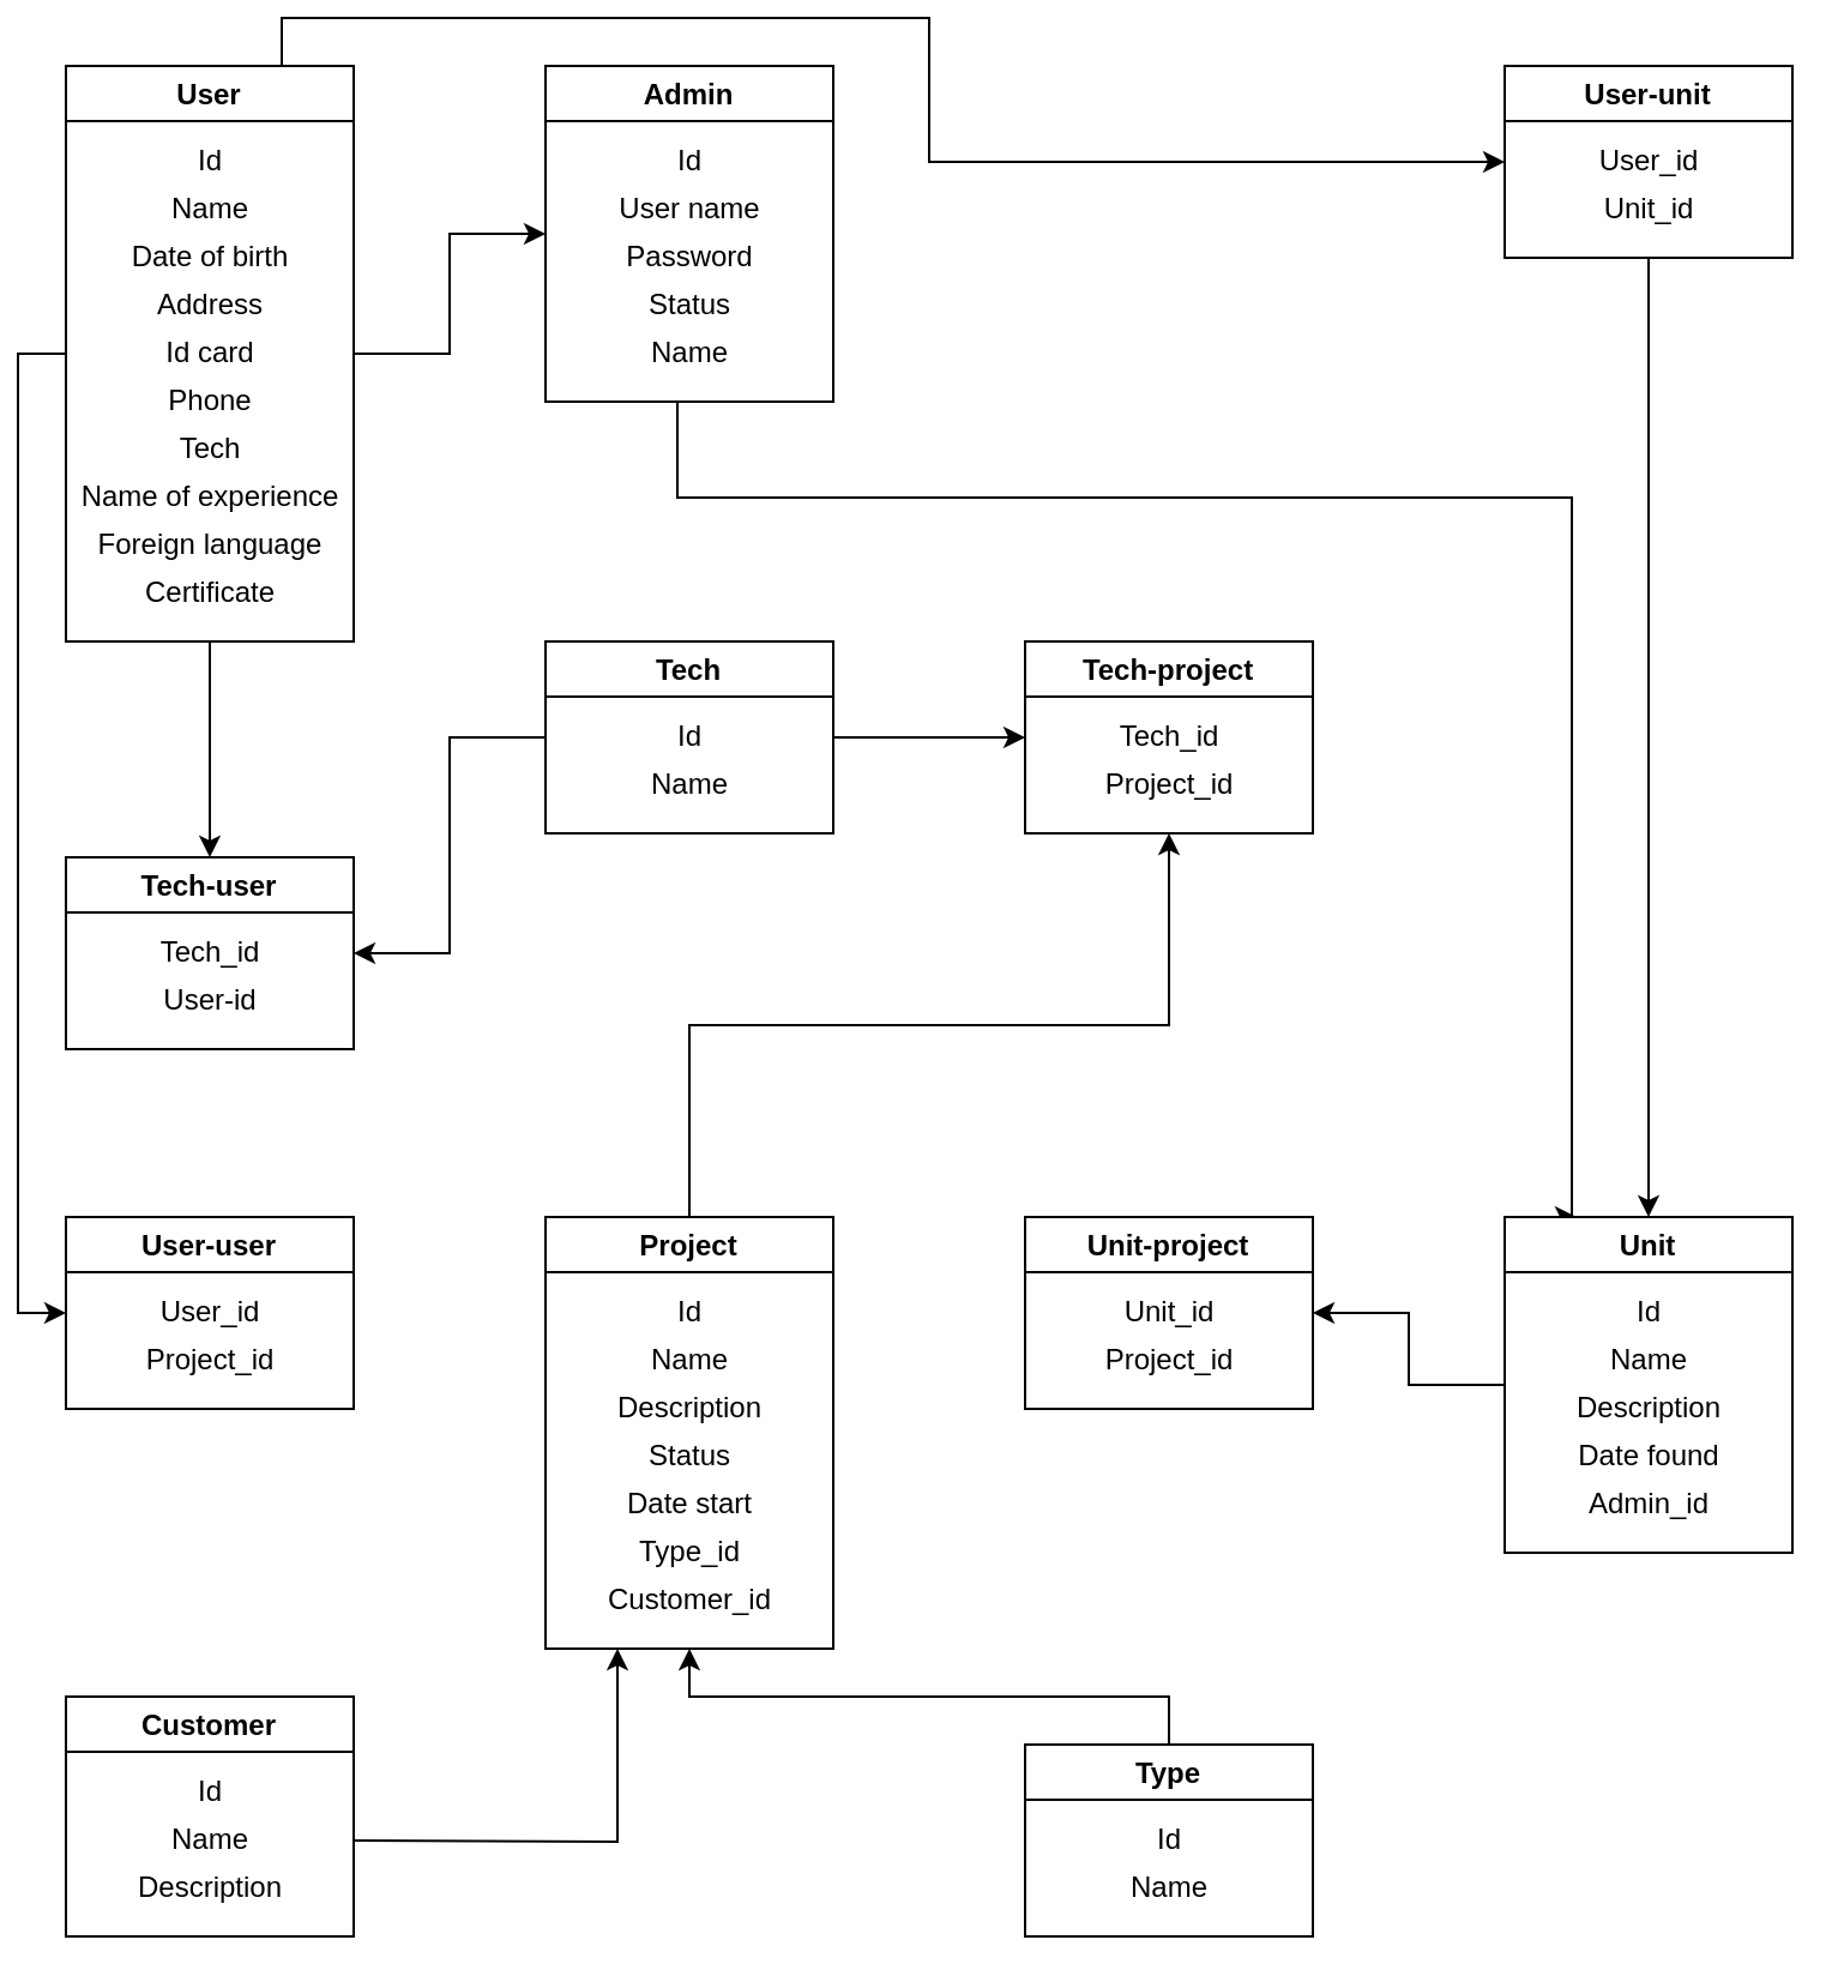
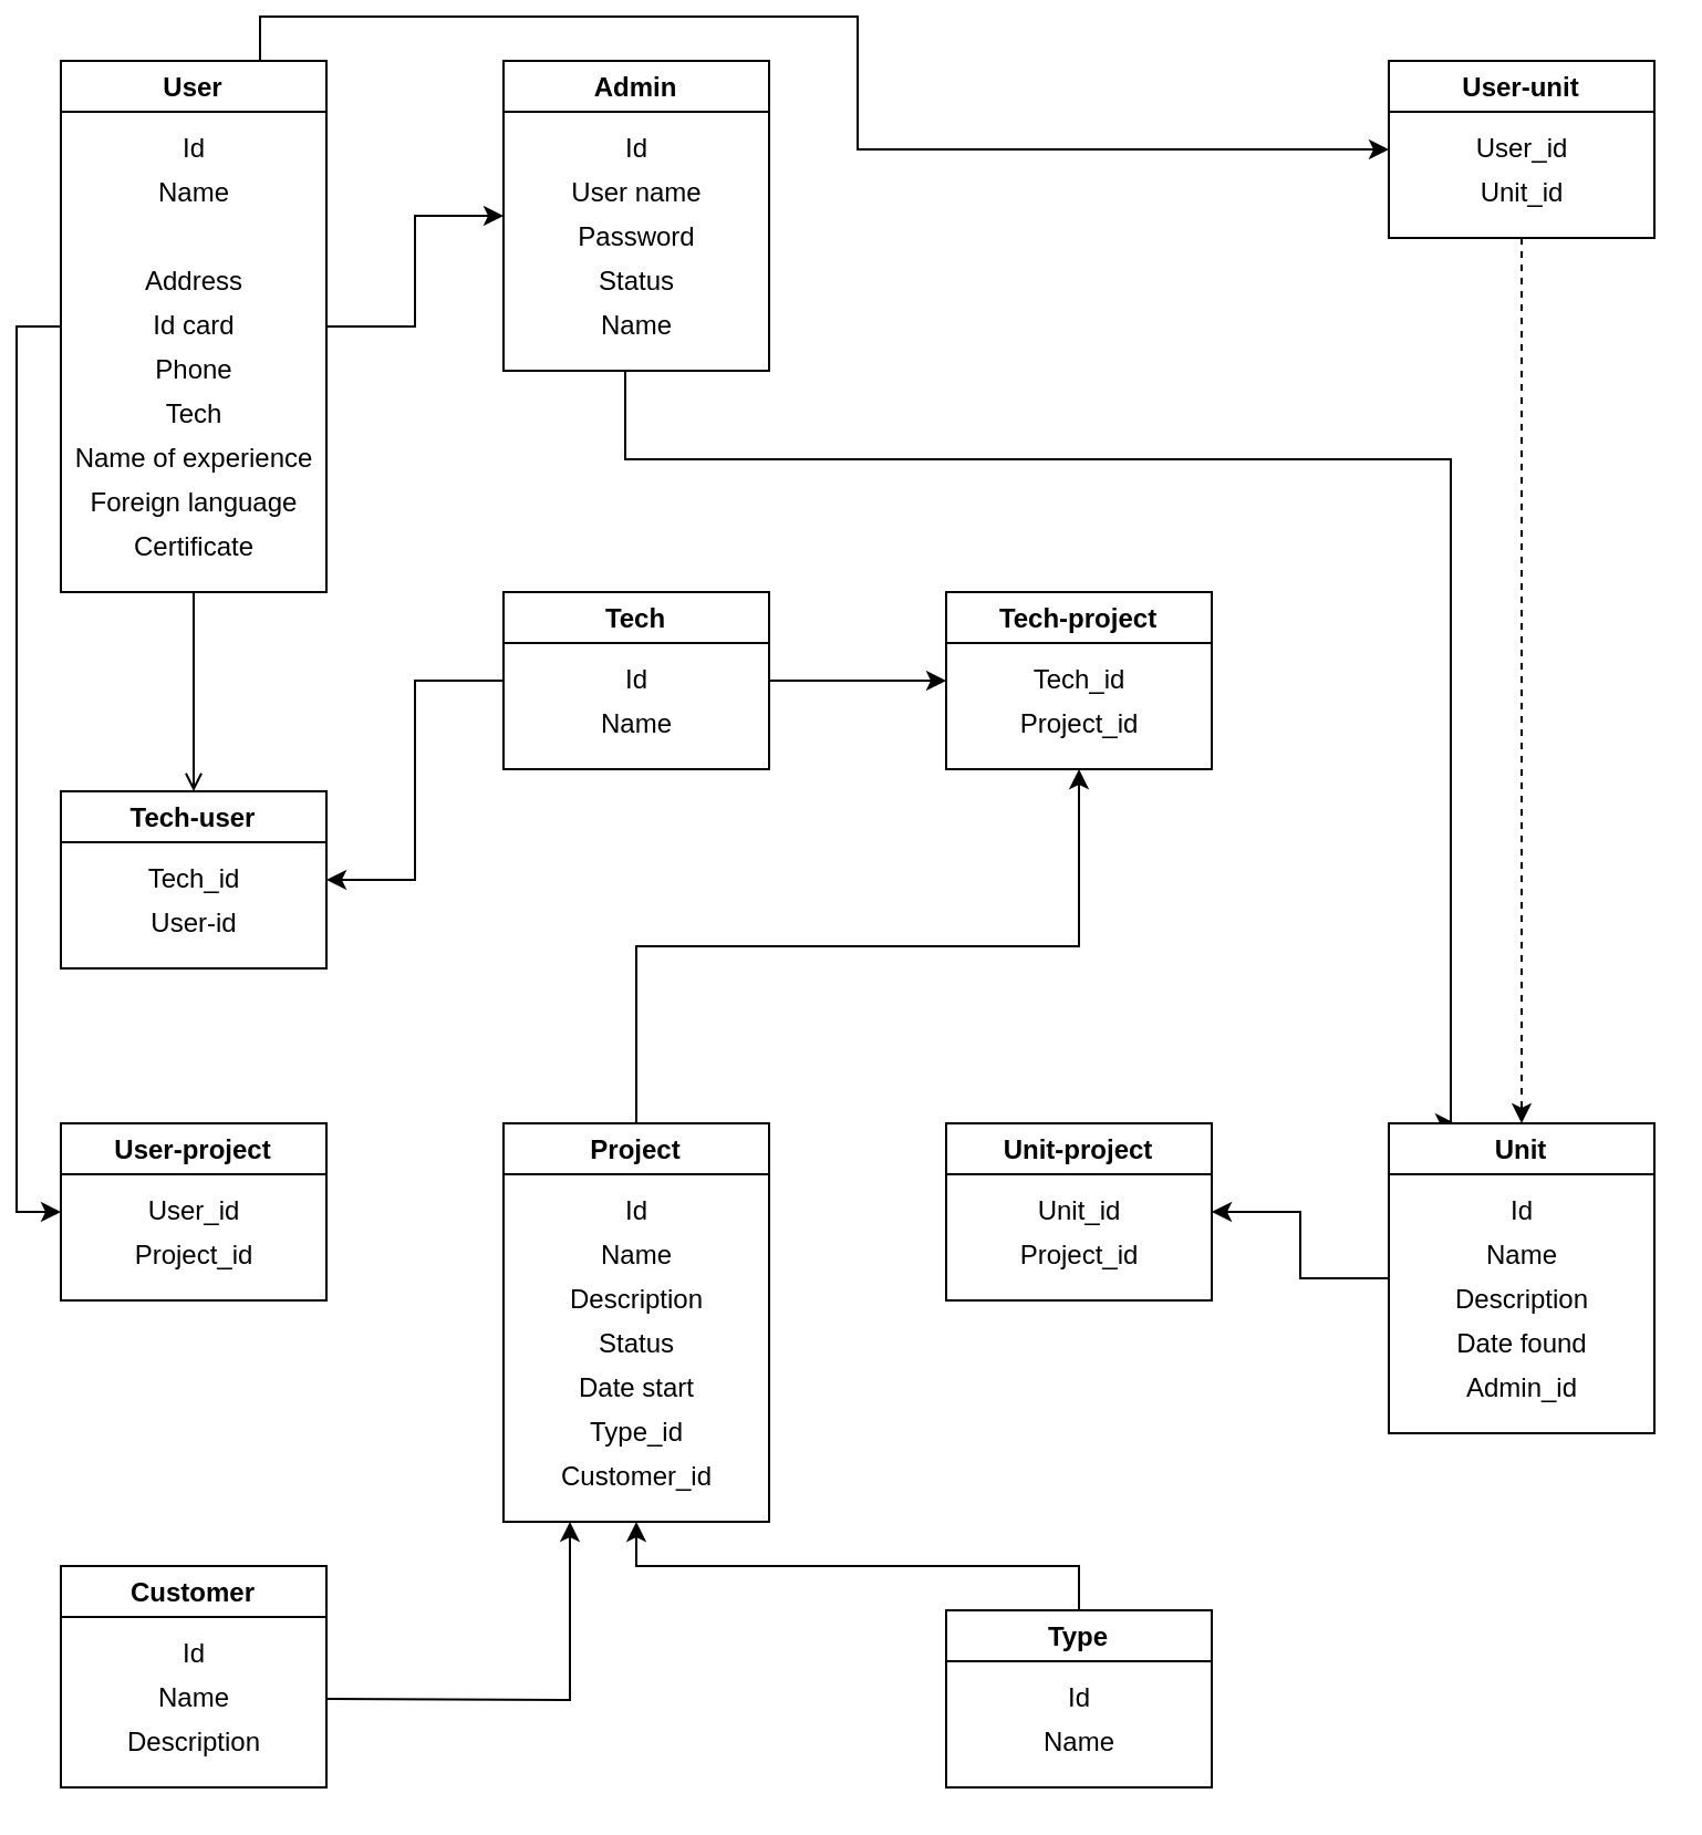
  <mxCell id="0" />
  <mxCell id="1" parent="0" />
  <mxCell id="2" style="edgeStyle=orthogonalEdgeStyle;rounded=0;orthogonalLoop=1;jettySize=auto;html=1;exitX=0.75;exitY=0;exitDx=0;exitDy=0;" edge="1" parent="1" source="6" target="67"><mxGeometry relative="1" as="geometry" /></mxCell>
  <mxCell id="3" style="edgeStyle=orthogonalEdgeStyle;rounded=0;orthogonalLoop=1;jettySize=auto;html=1;exitX=1;exitY=0.5;exitDx=0;exitDy=0;entryX=0;entryY=0.5;entryDx=0;entryDy=0;" edge="1" parent="1" source="6" target="18"><mxGeometry relative="1" as="geometry" /></mxCell>
- <mxCell id="4" style="edgeStyle=orthogonalEdgeStyle;rounded=0;orthogonalLoop=1;jettySize=auto;html=1;exitX=0.5;exitY=1;exitDx=0;exitDy=0;" edge="1" parent="1" source="6" target="29"><mxGeometry relative="1" as="geometry" /></mxCell>
+ <mxCell id="4" style="edgeStyle=orthogonalEdgeStyle;rounded=0;orthogonalLoop=1;jettySize=auto;html=1;exitX=0.5;exitY=1;exitDx=0;exitDy=0;endArrow=open;" edge="1" parent="1" source="6" target="29"><mxGeometry relative="1" as="geometry" /></mxCell>
  <mxCell id="5" style="edgeStyle=orthogonalEdgeStyle;rounded=0;orthogonalLoop=1;jettySize=auto;html=1;exitX=0;exitY=0.5;exitDx=0;exitDy=0;entryX=0;entryY=0.5;entryDx=0;entryDy=0;" edge="1" parent="1" source="6" target="44"><mxGeometry relative="1" as="geometry" /></mxCell>
  <mxCell id="6" value="User" style="swimlane;" vertex="1" parent="1"><mxGeometry x="20" y="20" width="120" height="240" as="geometry" /></mxCell>
  <mxCell id="7" value="Id" style="text;html=1;align=center;verticalAlign=middle;resizable=0;points=[];autosize=1;strokeColor=none;" vertex="1" parent="6"><mxGeometry x="45" y="30" width="30" height="20" as="geometry" /></mxCell>
  <mxCell id="8" value="Name" style="text;html=1;align=center;verticalAlign=middle;resizable=0;points=[];autosize=1;strokeColor=none;" vertex="1" parent="6"><mxGeometry x="35" y="50" width="50" height="20" as="geometry" /></mxCell>
- <mxCell id="9" value="Date of birth" style="text;html=1;align=center;verticalAlign=middle;resizable=0;points=[];autosize=1;strokeColor=none;" vertex="1" parent="6"><mxGeometry x="20" y="70" width="80" height="20" as="geometry" /></mxCell>
  <mxCell id="10" value="Address" style="text;html=1;align=center;verticalAlign=middle;resizable=0;points=[];autosize=1;strokeColor=none;" vertex="1" parent="6"><mxGeometry x="30" y="90" width="60" height="20" as="geometry" /></mxCell>
  <mxCell id="11" value="Id card" style="text;html=1;align=center;verticalAlign=middle;resizable=0;points=[];autosize=1;strokeColor=none;" vertex="1" parent="6"><mxGeometry x="35" y="110" width="50" height="20" as="geometry" /></mxCell>
  <mxCell id="12" value="Phone" style="text;html=1;align=center;verticalAlign=middle;resizable=0;points=[];autosize=1;strokeColor=none;" vertex="1" parent="6"><mxGeometry x="35" y="130" width="50" height="20" as="geometry" /></mxCell>
  <mxCell id="13" value="Tech" style="text;html=1;align=center;verticalAlign=middle;resizable=0;points=[];autosize=1;strokeColor=none;" vertex="1" parent="6"><mxGeometry x="40" y="150" width="40" height="20" as="geometry" /></mxCell>
  <mxCell id="14" value="Name of&amp;nbsp;experience" style="text;html=1;align=center;verticalAlign=middle;resizable=0;points=[];autosize=1;strokeColor=none;" vertex="1" parent="6"><mxGeometry y="170" width="120" height="20" as="geometry" /></mxCell>
  <mxCell id="15" value="Foreign language" style="text;html=1;align=center;verticalAlign=middle;resizable=0;points=[];autosize=1;strokeColor=none;" vertex="1" parent="6"><mxGeometry x="5" y="190" width="110" height="20" as="geometry" /></mxCell>
  <mxCell id="16" value="Certificate" style="text;html=1;align=center;verticalAlign=middle;resizable=0;points=[];autosize=1;strokeColor=none;" vertex="1" parent="6"><mxGeometry x="25" y="210" width="70" height="20" as="geometry" /></mxCell>
  <mxCell id="17" style="edgeStyle=orthogonalEdgeStyle;rounded=0;orthogonalLoop=1;jettySize=auto;html=1;entryX=0.25;entryY=0;entryDx=0;entryDy=0;" edge="1" parent="1" source="18" target="60"><mxGeometry relative="1" as="geometry"><Array as="points"><mxPoint x="275" y="200" /><mxPoint x="648" y="200" /></Array></mxGeometry></mxCell>
  <mxCell id="18" value="Admin" style="swimlane;" vertex="1" parent="1"><mxGeometry x="220" y="20" width="120" height="140" as="geometry" /></mxCell>
  <mxCell id="19" value="User name" style="text;html=1;align=center;verticalAlign=middle;resizable=0;points=[];autosize=1;strokeColor=none;" vertex="1" parent="18"><mxGeometry x="25" y="50" width="70" height="20" as="geometry" /></mxCell>
  <mxCell id="20" value="Id" style="text;html=1;align=center;verticalAlign=middle;resizable=0;points=[];autosize=1;strokeColor=none;" vertex="1" parent="18"><mxGeometry x="45" y="30" width="30" height="20" as="geometry" /></mxCell>
  <mxCell id="21" value="Status" style="text;html=1;align=center;verticalAlign=middle;resizable=0;points=[];autosize=1;strokeColor=none;" vertex="1" parent="18"><mxGeometry x="35" y="90" width="50" height="20" as="geometry" /></mxCell>
  <mxCell id="22" value="Name&lt;br&gt;" style="text;html=1;align=center;verticalAlign=middle;resizable=0;points=[];autosize=1;strokeColor=none;" vertex="1" parent="18"><mxGeometry x="35" y="110" width="50" height="20" as="geometry" /></mxCell>
  <mxCell id="23" value="Password" style="text;html=1;align=center;verticalAlign=middle;resizable=0;points=[];autosize=1;strokeColor=none;" vertex="1" parent="18"><mxGeometry x="25" y="70" width="70" height="20" as="geometry" /></mxCell>
  <mxCell id="24" style="edgeStyle=orthogonalEdgeStyle;rounded=0;orthogonalLoop=1;jettySize=auto;html=1;exitX=0;exitY=0.5;exitDx=0;exitDy=0;entryX=1;entryY=0.5;entryDx=0;entryDy=0;" edge="1" parent="1" source="26" target="29"><mxGeometry relative="1" as="geometry" /></mxCell>
  <mxCell id="25" style="edgeStyle=orthogonalEdgeStyle;rounded=0;orthogonalLoop=1;jettySize=auto;html=1;exitX=1;exitY=0.5;exitDx=0;exitDy=0;entryX=0;entryY=0.5;entryDx=0;entryDy=0;" edge="1" parent="1" source="26" target="32"><mxGeometry relative="1" as="geometry" /></mxCell>
  <mxCell id="26" value="Tech" style="swimlane;" vertex="1" parent="1"><mxGeometry x="220" y="260" width="120" height="80" as="geometry" /></mxCell>
  <mxCell id="27" value="Id" style="text;html=1;align=center;verticalAlign=middle;resizable=0;points=[];autosize=1;strokeColor=none;" vertex="1" parent="26"><mxGeometry x="45" y="30" width="30" height="20" as="geometry" /></mxCell>
  <mxCell id="28" value="Name" style="text;html=1;align=center;verticalAlign=middle;resizable=0;points=[];autosize=1;strokeColor=none;" vertex="1" parent="26"><mxGeometry x="35" y="50" width="50" height="20" as="geometry" /></mxCell>
  <mxCell id="29" value="Tech-user" style="swimlane;startSize=23;" vertex="1" parent="1"><mxGeometry x="20" y="350" width="120" height="80" as="geometry" /></mxCell>
  <mxCell id="30" value="Tech_id" style="text;html=1;align=center;verticalAlign=middle;resizable=0;points=[];autosize=1;strokeColor=none;" vertex="1" parent="29"><mxGeometry x="30" y="30" width="60" height="20" as="geometry" /></mxCell>
  <mxCell id="31" value="User-id" style="text;html=1;align=center;verticalAlign=middle;resizable=0;points=[];autosize=1;strokeColor=none;" vertex="1" parent="29"><mxGeometry x="35" y="50" width="50" height="20" as="geometry" /></mxCell>
  <mxCell id="32" value="Tech-project" style="swimlane;" vertex="1" parent="1"><mxGeometry x="420" y="260" width="120" height="80" as="geometry" /></mxCell>
  <mxCell id="33" value="Tech_id" style="text;html=1;align=center;verticalAlign=middle;resizable=0;points=[];autosize=1;strokeColor=none;" vertex="1" parent="32"><mxGeometry x="30" y="30" width="60" height="20" as="geometry" /></mxCell>
  <mxCell id="34" value="Project_id" style="text;html=1;align=center;verticalAlign=middle;resizable=0;points=[];autosize=1;strokeColor=none;" vertex="1" parent="32"><mxGeometry x="25" y="50" width="70" height="20" as="geometry" /></mxCell>
  <mxCell id="35" style="edgeStyle=orthogonalEdgeStyle;rounded=0;orthogonalLoop=1;jettySize=auto;html=1;exitX=0.5;exitY=0;exitDx=0;exitDy=0;entryX=0.5;entryY=1;entryDx=0;entryDy=0;" edge="1" parent="1" source="36" target="32"><mxGeometry relative="1" as="geometry" /></mxCell>
  <mxCell id="36" value="Project" style="swimlane;" vertex="1" parent="1"><mxGeometry x="220" y="500" width="120" height="180" as="geometry" /></mxCell>
  <mxCell id="37" value="Customer_id" style="text;html=1;align=center;verticalAlign=middle;resizable=0;points=[];autosize=1;strokeColor=none;" vertex="1" parent="36"><mxGeometry x="20" y="150" width="80" height="20" as="geometry" /></mxCell>
  <mxCell id="38" value="Type_id" style="text;html=1;align=center;verticalAlign=middle;resizable=0;points=[];autosize=1;strokeColor=none;" vertex="1" parent="36"><mxGeometry x="30" y="130" width="60" height="20" as="geometry" /></mxCell>
  <mxCell id="39" value="Id" style="text;html=1;align=center;verticalAlign=middle;resizable=0;points=[];autosize=1;strokeColor=none;" vertex="1" parent="36"><mxGeometry x="45" y="30" width="30" height="20" as="geometry" /></mxCell>
  <mxCell id="40" value="Description" style="text;html=1;align=center;verticalAlign=middle;resizable=0;points=[];autosize=1;strokeColor=none;" vertex="1" parent="36"><mxGeometry x="20" y="70" width="80" height="20" as="geometry" /></mxCell>
  <mxCell id="41" value="Status" style="text;html=1;align=center;verticalAlign=middle;resizable=0;points=[];autosize=1;strokeColor=none;" vertex="1" parent="36"><mxGeometry x="35" y="90" width="50" height="20" as="geometry" /></mxCell>
  <mxCell id="42" value="Date start" style="text;html=1;align=center;verticalAlign=middle;resizable=0;points=[];autosize=1;strokeColor=none;" vertex="1" parent="36"><mxGeometry x="25" y="110" width="70" height="20" as="geometry" /></mxCell>
  <mxCell id="43" value="Name" style="text;html=1;align=center;verticalAlign=middle;resizable=0;points=[];autosize=1;strokeColor=none;" vertex="1" parent="36"><mxGeometry x="35" y="50" width="50" height="20" as="geometry" /></mxCell>
- <mxCell id="44" value="User-user" style="swimlane;" vertex="1" parent="1"><mxGeometry x="20" y="500" width="120" height="80" as="geometry" /></mxCell>
+ <mxCell id="44" value="User-project" style="swimlane;" vertex="1" parent="1"><mxGeometry x="20" y="500" width="120" height="80" as="geometry" /></mxCell>
  <mxCell id="45" value="User_id" style="text;html=1;align=center;verticalAlign=middle;resizable=0;points=[];autosize=1;strokeColor=none;" vertex="1" parent="44"><mxGeometry x="30" y="30" width="60" height="20" as="geometry" /></mxCell>
  <mxCell id="46" value="Project_id" style="text;html=1;align=center;verticalAlign=middle;resizable=0;points=[];autosize=1;strokeColor=none;" vertex="1" parent="44"><mxGeometry x="25" y="50" width="70" height="20" as="geometry" /></mxCell>
  <mxCell id="47" style="edgeStyle=orthogonalEdgeStyle;rounded=0;orthogonalLoop=1;jettySize=auto;html=1;entryX=0.25;entryY=1;entryDx=0;entryDy=0;" edge="1" parent="1" target="36"><mxGeometry relative="1" as="geometry"><mxPoint x="140" y="760" as="sourcePoint" /></mxGeometry></mxCell>
  <mxCell id="48" value="Customer" style="swimlane;" vertex="1" parent="1"><mxGeometry x="20" y="700" width="120" height="100" as="geometry" /></mxCell>
  <mxCell id="49" value="Id" style="text;html=1;align=center;verticalAlign=middle;resizable=0;points=[];autosize=1;strokeColor=none;" vertex="1" parent="48"><mxGeometry x="45" y="30" width="30" height="20" as="geometry" /></mxCell>
  <mxCell id="50" value="Name" style="text;html=1;align=center;verticalAlign=middle;resizable=0;points=[];autosize=1;strokeColor=none;" vertex="1" parent="48"><mxGeometry x="35" y="50" width="50" height="20" as="geometry" /></mxCell>
  <mxCell id="51" value="Description" style="text;html=1;align=center;verticalAlign=middle;resizable=0;points=[];autosize=1;strokeColor=none;" vertex="1" parent="48"><mxGeometry x="20" y="70" width="80" height="20" as="geometry" /></mxCell>
  <mxCell id="52" style="edgeStyle=orthogonalEdgeStyle;rounded=0;orthogonalLoop=1;jettySize=auto;html=1;exitX=0.5;exitY=0;exitDx=0;exitDy=0;entryX=0.5;entryY=1;entryDx=0;entryDy=0;" edge="1" parent="1" source="53" target="36"><mxGeometry relative="1" as="geometry" /></mxCell>
  <mxCell id="53" value="Type" style="swimlane;" vertex="1" parent="1"><mxGeometry x="420" y="720" width="120" height="80" as="geometry" /></mxCell>
  <mxCell id="54" value="Id" style="text;html=1;align=center;verticalAlign=middle;resizable=0;points=[];autosize=1;strokeColor=none;" vertex="1" parent="53"><mxGeometry x="45" y="30" width="30" height="20" as="geometry" /></mxCell>
  <mxCell id="55" value="Name" style="text;html=1;align=center;verticalAlign=middle;resizable=0;points=[];autosize=1;strokeColor=none;" vertex="1" parent="53"><mxGeometry x="35" y="50" width="50" height="20" as="geometry" /></mxCell>
  <mxCell id="56" value="Unit-project" style="swimlane;" vertex="1" parent="1"><mxGeometry x="420" y="500" width="120" height="80" as="geometry" /></mxCell>
  <mxCell id="57" value="Project_id" style="text;html=1;align=center;verticalAlign=middle;resizable=0;points=[];autosize=1;strokeColor=none;" vertex="1" parent="56"><mxGeometry x="25" y="50" width="70" height="20" as="geometry" /></mxCell>
  <mxCell id="58" value="Unit_id" style="text;html=1;align=center;verticalAlign=middle;resizable=0;points=[];autosize=1;strokeColor=none;" vertex="1" parent="56"><mxGeometry x="35" y="30" width="50" height="20" as="geometry" /></mxCell>
  <mxCell id="59" style="edgeStyle=orthogonalEdgeStyle;rounded=0;orthogonalLoop=1;jettySize=auto;html=1;exitX=0;exitY=0.5;exitDx=0;exitDy=0;entryX=1;entryY=0.5;entryDx=0;entryDy=0;" edge="1" parent="1" source="60" target="56"><mxGeometry relative="1" as="geometry" /></mxCell>
  <mxCell id="60" value="Unit" style="swimlane;" vertex="1" parent="1"><mxGeometry x="620" y="500" width="120" height="140" as="geometry" /></mxCell>
  <mxCell id="61" value="Description" style="text;html=1;align=center;verticalAlign=middle;resizable=0;points=[];autosize=1;strokeColor=none;" vertex="1" parent="60"><mxGeometry x="20" y="70" width="80" height="20" as="geometry" /></mxCell>
  <mxCell id="62" value="Id" style="text;html=1;align=center;verticalAlign=middle;resizable=0;points=[];autosize=1;strokeColor=none;" vertex="1" parent="60"><mxGeometry x="45" y="30" width="30" height="20" as="geometry" /></mxCell>
  <mxCell id="63" value="Name" style="text;html=1;align=center;verticalAlign=middle;resizable=0;points=[];autosize=1;strokeColor=none;" vertex="1" parent="60"><mxGeometry x="35" y="50" width="50" height="20" as="geometry" /></mxCell>
  <mxCell id="64" value="Date found" style="text;html=1;align=center;verticalAlign=middle;resizable=0;points=[];autosize=1;strokeColor=none;" vertex="1" parent="60"><mxGeometry x="25" y="90" width="70" height="20" as="geometry" /></mxCell>
  <mxCell id="65" value="Admin_id" style="text;html=1;align=center;verticalAlign=middle;resizable=0;points=[];autosize=1;strokeColor=none;" vertex="1" parent="60"><mxGeometry x="25" y="110" width="70" height="20" as="geometry" /></mxCell>
- <mxCell id="66" style="edgeStyle=orthogonalEdgeStyle;rounded=0;orthogonalLoop=1;jettySize=auto;html=1;exitX=0.5;exitY=1;exitDx=0;exitDy=0;entryX=0.5;entryY=0;entryDx=0;entryDy=0;" edge="1" parent="1" source="67" target="60"><mxGeometry relative="1" as="geometry" /></mxCell>
+ <mxCell id="66" style="edgeStyle=orthogonalEdgeStyle;rounded=0;orthogonalLoop=1;jettySize=auto;html=1;exitX=0.5;exitY=1;exitDx=0;exitDy=0;entryX=0.5;entryY=0;entryDx=0;entryDy=0;dashed=1;" edge="1" parent="1" source="67" target="60"><mxGeometry relative="1" as="geometry" /></mxCell>
  <mxCell id="67" value="User-unit" style="swimlane;" vertex="1" parent="1"><mxGeometry x="620" y="20" width="120" height="80" as="geometry" /></mxCell>
  <mxCell id="68" value="User_id" style="text;html=1;align=center;verticalAlign=middle;resizable=0;points=[];autosize=1;strokeColor=none;" vertex="1" parent="67"><mxGeometry x="30" y="30" width="60" height="20" as="geometry" /></mxCell>
  <mxCell id="69" value="Unit_id" style="text;html=1;align=center;verticalAlign=middle;resizable=0;points=[];autosize=1;strokeColor=none;" vertex="1" parent="67"><mxGeometry x="35" y="50" width="50" height="20" as="geometry" /></mxCell>
